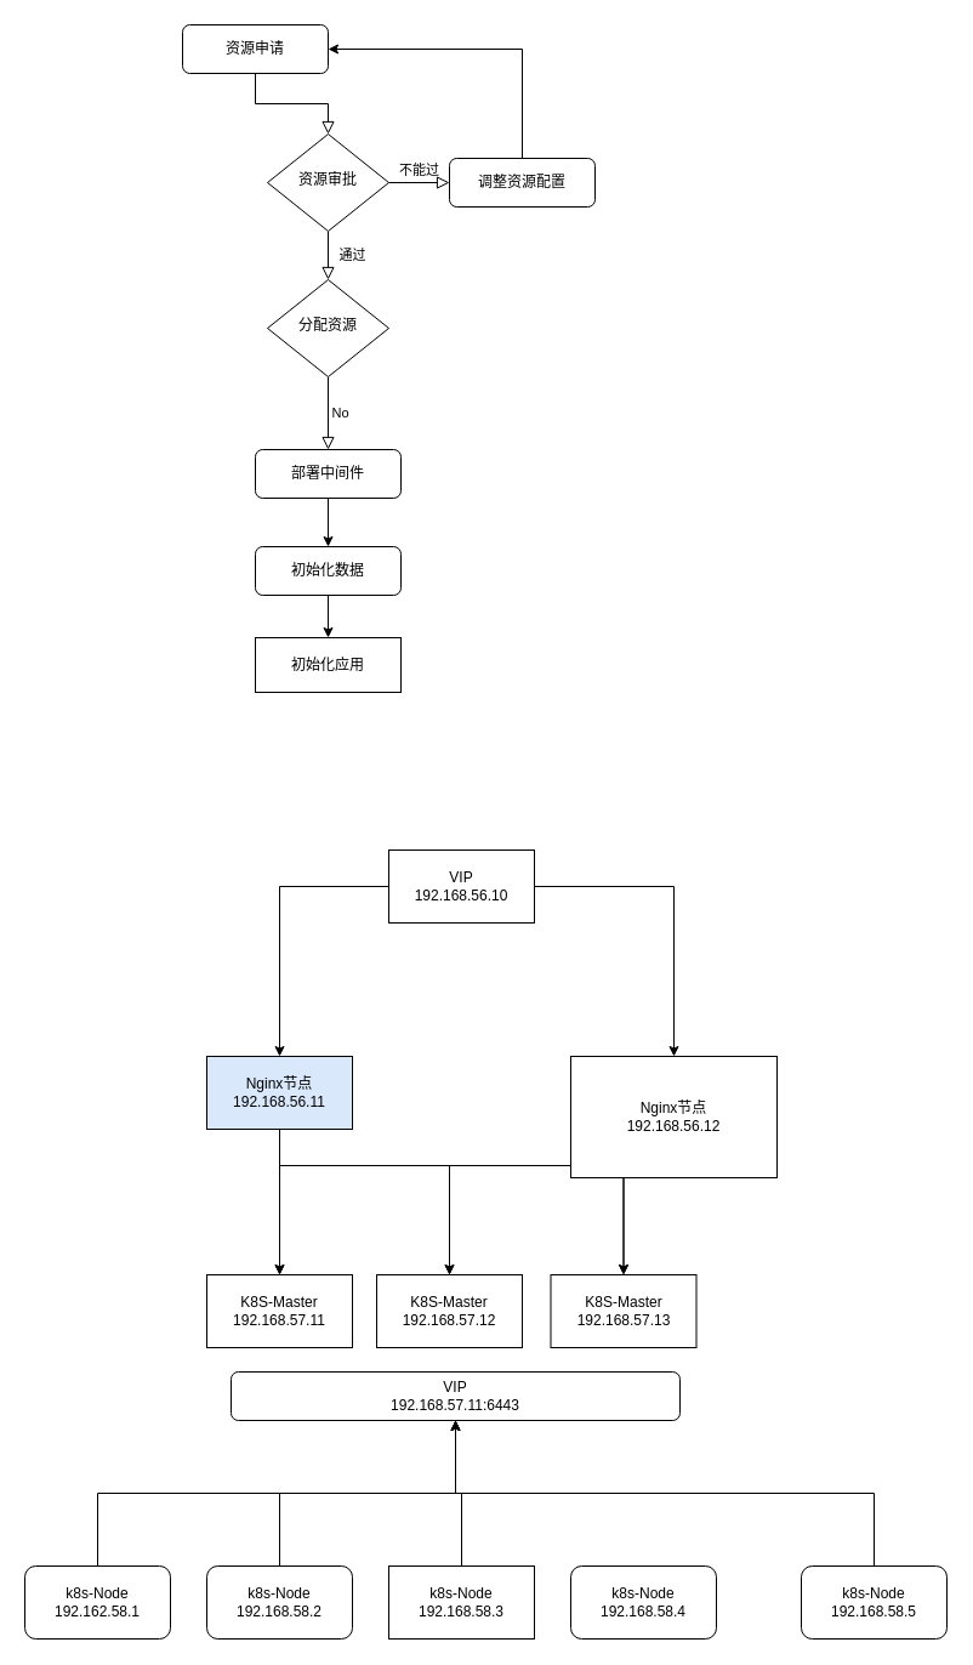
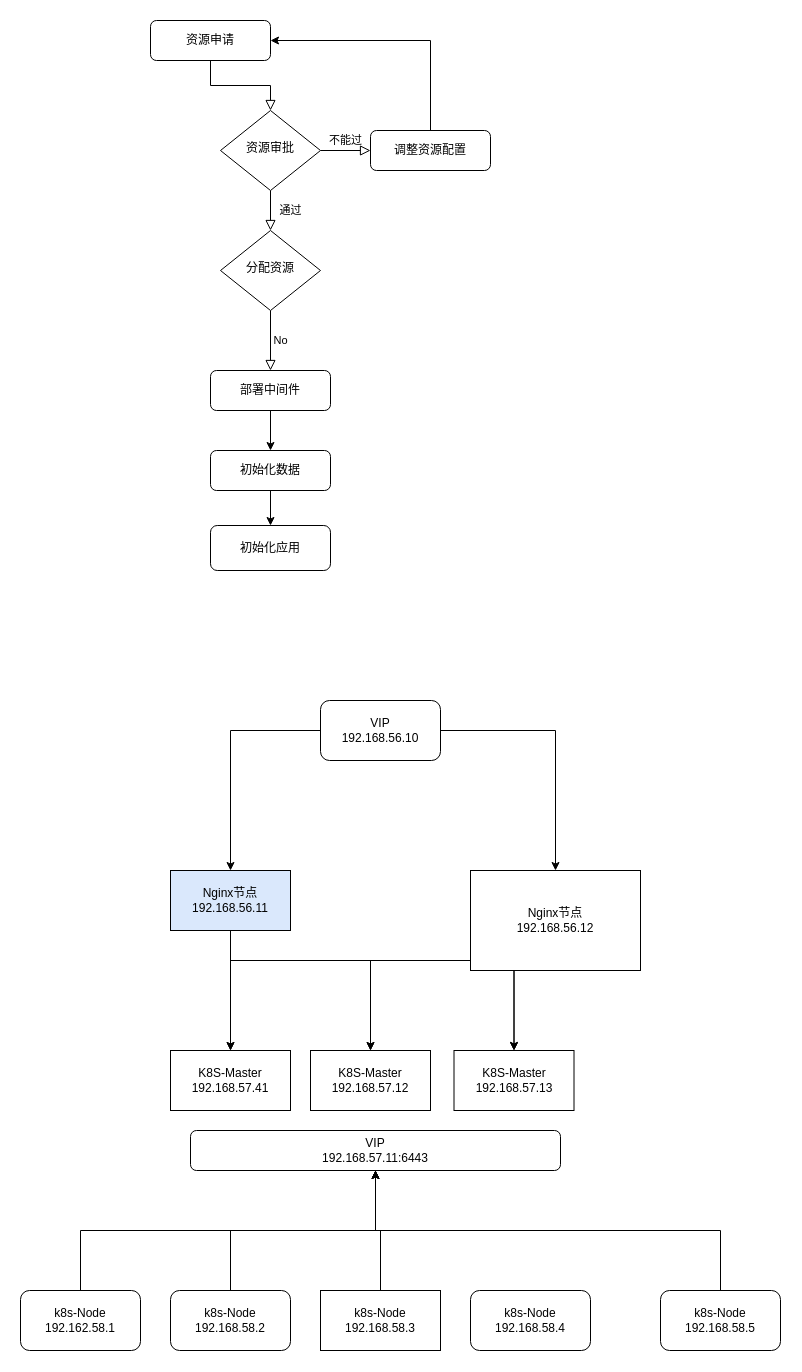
  <mxCell id="0" />
  <mxCell id="1" parent="0" />
  <mxCell id="2" value="" style="rounded=0;html=1;jettySize=auto;orthogonalLoop=1;fontSize=11;endArrow=block;endFill=0;endSize=8;strokeWidth=1;shadow=0;labelBackgroundColor=none;edgeStyle=orthogonalEdgeStyle;" parent="1" source="3" target="6" edge="1"><mxGeometry relative="1" as="geometry" /></mxCell>
  <mxCell id="3" value="资源申请" style="rounded=1;whiteSpace=wrap;html=1;fontSize=12;glass=0;strokeWidth=1;shadow=0;" parent="1" vertex="1"><mxGeometry x="150" y="20" width="120" height="40" as="geometry" /></mxCell>
  <mxCell id="4" value="通过" style="rounded=0;html=1;jettySize=auto;orthogonalLoop=1;fontSize=11;endArrow=block;endFill=0;endSize=8;strokeWidth=1;shadow=0;labelBackgroundColor=none;edgeStyle=orthogonalEdgeStyle;" parent="1" source="6" target="10" edge="1"><mxGeometry y="20" relative="1" as="geometry"><mxPoint as="offset" /></mxGeometry></mxCell>
  <mxCell id="5" value="不能过" style="edgeStyle=orthogonalEdgeStyle;rounded=0;html=1;jettySize=auto;orthogonalLoop=1;fontSize=11;endArrow=block;endFill=0;endSize=8;strokeWidth=1;shadow=0;labelBackgroundColor=none;" parent="1" source="6" target="8" edge="1"><mxGeometry y="10" relative="1" as="geometry"><mxPoint as="offset" /></mxGeometry></mxCell>
  <mxCell id="6" value="资源审批" style="rhombus;whiteSpace=wrap;html=1;shadow=0;fontFamily=Helvetica;fontSize=12;align=center;strokeWidth=1;spacing=6;spacingTop=-4;" parent="1" vertex="1"><mxGeometry x="220" y="110" width="100" height="80" as="geometry" /></mxCell>
  <mxCell id="7" style="edgeStyle=orthogonalEdgeStyle;rounded=0;orthogonalLoop=1;jettySize=auto;html=1;entryX=1;entryY=0.5;entryDx=0;entryDy=0;" parent="1" source="8" target="3" edge="1"><mxGeometry relative="1" as="geometry"><Array as="points"><mxPoint x="430" y="40" /></Array></mxGeometry></mxCell>
  <mxCell id="8" value="调整资源配置" style="rounded=1;whiteSpace=wrap;html=1;fontSize=12;glass=0;strokeWidth=1;shadow=0;" parent="1" vertex="1"><mxGeometry x="370" y="130" width="120" height="40" as="geometry" /></mxCell>
  <mxCell id="9" value="No" style="rounded=0;html=1;jettySize=auto;orthogonalLoop=1;fontSize=11;endArrow=block;endFill=0;endSize=8;strokeWidth=1;shadow=0;labelBackgroundColor=none;edgeStyle=orthogonalEdgeStyle;" parent="1" source="10" target="12" edge="1"><mxGeometry y="10" relative="1" as="geometry"><mxPoint as="offset" /></mxGeometry></mxCell>
  <mxCell id="10" value="分配资源" style="rhombus;whiteSpace=wrap;html=1;shadow=0;fontFamily=Helvetica;fontSize=12;align=center;strokeWidth=1;spacing=6;spacingTop=-4;" parent="1" vertex="1"><mxGeometry x="220" y="230" width="100" height="80" as="geometry" /></mxCell>
  <mxCell id="11" style="edgeStyle=orthogonalEdgeStyle;rounded=0;orthogonalLoop=1;jettySize=auto;html=1;entryX=0.5;entryY=0;entryDx=0;entryDy=0;" parent="1" source="12" target="14" edge="1"><mxGeometry relative="1" as="geometry" /></mxCell>
  <mxCell id="12" value="部署中间件" style="rounded=1;whiteSpace=wrap;html=1;fontSize=12;glass=0;strokeWidth=1;shadow=0;" parent="1" vertex="1"><mxGeometry x="210" y="370" width="120" height="40" as="geometry" /></mxCell>
  <mxCell id="13" value="" style="edgeStyle=orthogonalEdgeStyle;rounded=0;orthogonalLoop=1;jettySize=auto;html=1;" parent="1" source="14" target="15" edge="1"><mxGeometry relative="1" as="geometry" /></mxCell>
  <mxCell id="14" value="初始化数据" style="whiteSpace=wrap;html=1;rounded=1;glass=0;strokeWidth=1;shadow=0;" parent="1" vertex="1"><mxGeometry x="210" y="450" width="120" height="40" as="geometry" /></mxCell>
- <mxCell id="15" value="初始化应用" style="whiteSpace=wrap;html=1;glass=0;strokeWidth=1;shadow=0;rounded=0;" parent="1" vertex="1"><mxGeometry x="210" y="525" width="120" height="45" as="geometry" /></mxCell>
+ <mxCell id="15" value="初始化应用" style="whiteSpace=wrap;html=1;rounded=1;glass=0;strokeWidth=1;shadow=0;" parent="1" vertex="1"><mxGeometry x="210" y="525" width="120" height="45" as="geometry" /></mxCell>
  <mxCell id="16" value="" style="edgeStyle=orthogonalEdgeStyle;rounded=0;orthogonalLoop=1;jettySize=auto;html=1;" edge="1" parent="1" source="18" target="22"><mxGeometry relative="1" as="geometry" /></mxCell>
  <mxCell id="17" value="" style="edgeStyle=orthogonalEdgeStyle;rounded=0;orthogonalLoop=1;jettySize=auto;html=1;" edge="1" parent="1" source="18" target="26"><mxGeometry relative="1" as="geometry" /></mxCell>
- <mxCell id="18" value="VIP&lt;br&gt;192.168.56.10" style="rounded=0;whiteSpace=wrap;html=1;" vertex="1" parent="1"><mxGeometry x="320" y="700" width="120" height="60" as="geometry" /></mxCell>
+ <mxCell id="18" value="VIP&lt;br&gt;192.168.56.10" style="whiteSpace=wrap;html=1;rounded=1;" vertex="1" parent="1"><mxGeometry x="320" y="700" width="120" height="60" as="geometry" /></mxCell>
  <mxCell id="19" style="edgeStyle=orthogonalEdgeStyle;rounded=0;orthogonalLoop=1;jettySize=auto;html=1;entryX=0.5;entryY=0;entryDx=0;entryDy=0;" edge="1" parent="1" source="22" target="28"><mxGeometry relative="1" as="geometry"><Array as="points"><mxPoint x="230" y="960" /><mxPoint x="370" y="960" /></Array></mxGeometry></mxCell>
  <mxCell id="20" style="edgeStyle=orthogonalEdgeStyle;rounded=0;orthogonalLoop=1;jettySize=auto;html=1;entryX=0.5;entryY=0;entryDx=0;entryDy=0;" edge="1" parent="1" source="22" target="27"><mxGeometry relative="1" as="geometry" /></mxCell>
  <mxCell id="21" style="edgeStyle=orthogonalEdgeStyle;rounded=0;orthogonalLoop=1;jettySize=auto;html=1;entryX=0.5;entryY=0;entryDx=0;entryDy=0;" edge="1" parent="1" source="22" target="29"><mxGeometry relative="1" as="geometry"><Array as="points"><mxPoint x="230" y="960" /><mxPoint x="514" y="960" /></Array></mxGeometry></mxCell>
  <mxCell id="22" value="Nginx节点&lt;br&gt;192.168.56.11" style="whiteSpace=wrap;html=1;rounded=0;fillColor=#dae8fc;" vertex="1" parent="1"><mxGeometry x="170" y="870" width="120" height="60" as="geometry" /></mxCell>
  <mxCell id="23" style="edgeStyle=orthogonalEdgeStyle;rounded=0;orthogonalLoop=1;jettySize=auto;html=1;entryX=0.5;entryY=0;entryDx=0;entryDy=0;" edge="1" parent="1" source="26" target="27"><mxGeometry relative="1" as="geometry"><Array as="points"><mxPoint x="530" y="960" /><mxPoint x="230" y="960" /></Array></mxGeometry></mxCell>
  <mxCell id="24" style="edgeStyle=orthogonalEdgeStyle;rounded=0;orthogonalLoop=1;jettySize=auto;html=1;entryX=0.5;entryY=0;entryDx=0;entryDy=0;" edge="1" parent="1" source="26" target="28"><mxGeometry relative="1" as="geometry"><Array as="points"><mxPoint x="530" y="960" /><mxPoint x="370" y="960" /></Array></mxGeometry></mxCell>
  <mxCell id="25" style="edgeStyle=orthogonalEdgeStyle;rounded=0;orthogonalLoop=1;jettySize=auto;html=1;entryX=0.5;entryY=0;entryDx=0;entryDy=0;" edge="1" parent="1" source="26" target="29"><mxGeometry relative="1" as="geometry"><Array as="points"><mxPoint x="530" y="960" /><mxPoint x="514" y="960" /></Array></mxGeometry></mxCell>
  <mxCell id="26" value="Nginx节点&lt;br style=&quot;border-color: var(--border-color);&quot;&gt;192.168.56.12" style="whiteSpace=wrap;html=1;rounded=0;" vertex="1" parent="1"><mxGeometry x="470" y="870" width="170" height="100" as="geometry" /></mxCell>
- <mxCell id="27" value="K8S-Master&lt;br&gt;192.168.57.11" style="rounded=0;whiteSpace=wrap;html=1;" vertex="1" parent="1"><mxGeometry x="170" y="1050" width="120" height="60" as="geometry" /></mxCell>
+ <mxCell id="27" value="K8S-Master&lt;br&gt;192.168.57.41" style="rounded=0;whiteSpace=wrap;html=1;" vertex="1" parent="1"><mxGeometry x="170" y="1050" width="120" height="60" as="geometry" /></mxCell>
  <mxCell id="28" value="K8S-Master&lt;br&gt;192.168.57.12" style="rounded=0;whiteSpace=wrap;html=1;" vertex="1" parent="1"><mxGeometry x="310" y="1050" width="120" height="60" as="geometry" /></mxCell>
  <mxCell id="29" value="K8S-Master&lt;br&gt;192.168.57.13" style="rounded=0;whiteSpace=wrap;html=1;" vertex="1" parent="1"><mxGeometry x="453.5" y="1050" width="120" height="60" as="geometry" /></mxCell>
  <mxCell id="30" style="edgeStyle=orthogonalEdgeStyle;rounded=0;orthogonalLoop=1;jettySize=auto;html=1;entryX=0.5;entryY=1;entryDx=0;entryDy=0;exitX=0.5;exitY=0;exitDx=0;exitDy=0;" edge="1" parent="1" source="31" target="39"><mxGeometry relative="1" as="geometry" /></mxCell>
  <mxCell id="31" value="k8s-Node&lt;br&gt;192.162.58.1" style="rounded=1;whiteSpace=wrap;html=1;" vertex="1" parent="1"><mxGeometry x="20" y="1290" width="120" height="60" as="geometry" /></mxCell>
  <mxCell id="32" style="edgeStyle=orthogonalEdgeStyle;rounded=0;orthogonalLoop=1;jettySize=auto;html=1;entryX=0.5;entryY=1;entryDx=0;entryDy=0;" edge="1" parent="1" source="33" target="39"><mxGeometry relative="1" as="geometry" /></mxCell>
  <mxCell id="33" value="k8s-Node&lt;br style=&quot;border-color: var(--border-color);&quot;&gt;192.168.58.2" style="rounded=1;whiteSpace=wrap;html=1;" vertex="1" parent="1"><mxGeometry x="170" y="1290" width="120" height="60" as="geometry" /></mxCell>
  <mxCell id="34" style="edgeStyle=orthogonalEdgeStyle;rounded=0;orthogonalLoop=1;jettySize=auto;html=1;entryX=0.5;entryY=1;entryDx=0;entryDy=0;" edge="1" parent="1" source="35" target="39"><mxGeometry relative="1" as="geometry" /></mxCell>
  <mxCell id="35" value="k8s-Node&lt;br style=&quot;border-color: var(--border-color);&quot;&gt;192.168.58.3" style="whiteSpace=wrap;html=1;rounded=0;" vertex="1" parent="1"><mxGeometry x="320" y="1290" width="120" height="60" as="geometry" /></mxCell>
  <mxCell id="36" value="k8s-Node&lt;br style=&quot;border-color: var(--border-color);&quot;&gt;192.168.58.4" style="rounded=1;whiteSpace=wrap;html=1;" vertex="1" parent="1"><mxGeometry x="470" y="1290" width="120" height="60" as="geometry" /></mxCell>
  <mxCell id="37" style="edgeStyle=orthogonalEdgeStyle;rounded=0;orthogonalLoop=1;jettySize=auto;html=1;entryX=0.5;entryY=1;entryDx=0;entryDy=0;exitX=0.5;exitY=0;exitDx=0;exitDy=0;" edge="1" parent="1" source="38" target="39"><mxGeometry relative="1" as="geometry" /></mxCell>
  <mxCell id="38" value="k8s-Node&lt;br style=&quot;border-color: var(--border-color);&quot;&gt;192.168.58.5" style="rounded=1;whiteSpace=wrap;html=1;" vertex="1" parent="1"><mxGeometry x="660" y="1290" width="120" height="60" as="geometry" /></mxCell>
  <mxCell id="39" value="VIP&lt;br&gt;192.168.57.11:6443" style="rounded=1;whiteSpace=wrap;html=1;" vertex="1" parent="1"><mxGeometry x="190" y="1130" width="370" height="40" as="geometry" /></mxCell>
